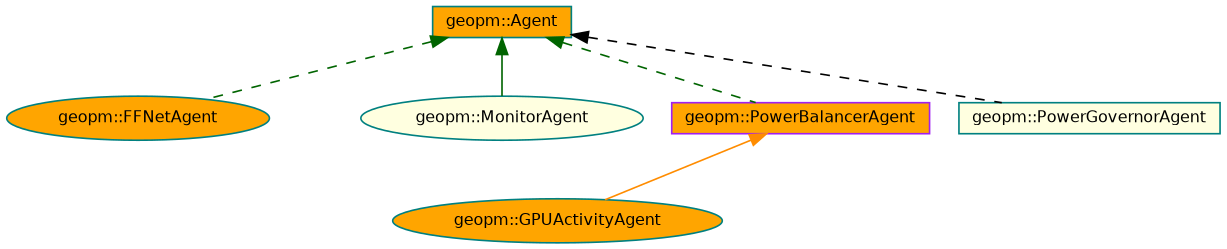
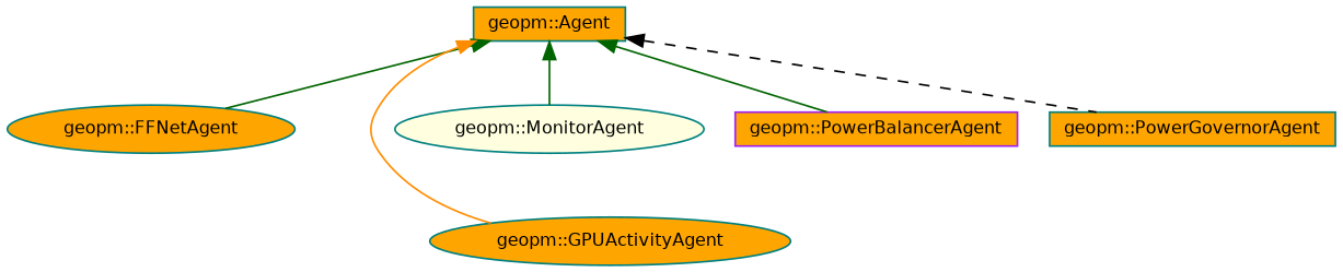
  digraph {
    rankdir=TB
    node [color=teal fillcolor=orange fontname=Helvetica fontsize=10 shape=box style=filled]
    edge [color=darkgreen dir=back fontname=Helvetica fontsize=10 labelfontname=Helvetica labelfontsize=10 style=solid]
    n1 [fontcolor=black height=0.2 label="geopm::Agent" width=0.4]
    n2 [height=0.2 label="geopm::FFNetAgent" shape=ellipse width=0.4]
    n3 [height=0.2 label="geopm::GPUActivityAgent" shape=ellipse width=0.4]
    n4 [fillcolor=lightyellow height=0.2 label="geopm::MonitorAgent" shape=ellipse width=0.4]
    n5 [color=purple height=0.2 label="geopm::PowerBalancerAgent" width=0.4]
-   n6 [fillcolor=lightyellow height=0.2 label="geopm::PowerGovernorAgent" width=0.4]
-   n1 -> n2 [style=dashed]
-   n5 -> n3 [color=darkorange]
+   n6 [height=0.2 label="geopm::PowerGovernorAgent" width=0.4]
+   n1 -> n2
+   n1 -> n3 [color=darkorange]
    n1 -> n4
-   n1 -> n5 [style=dashed]
+   n1 -> n5
    n1 -> n6 [color=black style=dashed]
  }
